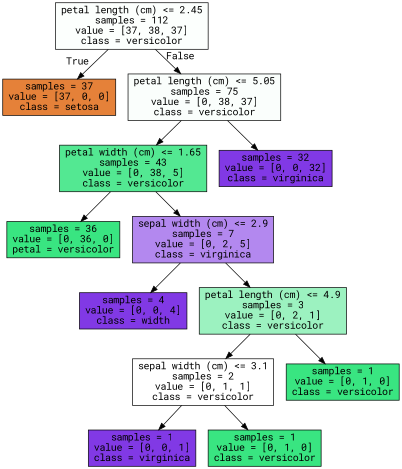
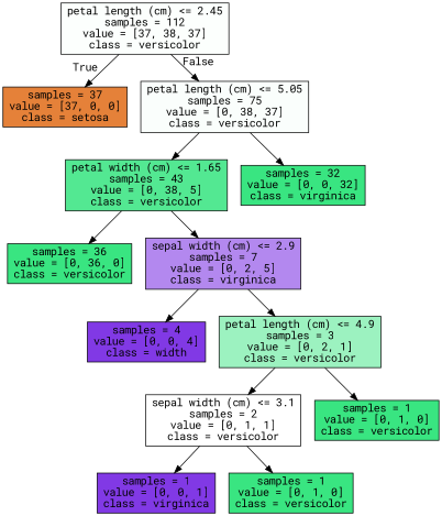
  digraph {
    fontname="Roboto Mono"
    node [color=black fillcolor="#8139e5" fontname="Roboto Mono" shape=box style=filled]
    edge [fontname="Roboto Mono"]
    n1 [fillcolor="#fcfffd" label="petal length (cm) <= 2.45\nsamples = 112\nvalue = [37, 38, 37]\nclass = versicolor"]
    n2 [fillcolor="#e58139" label="samples = 37\nvalue = [37, 0, 0]\nclass = setosa"]
    n3 [fillcolor="#fafefc" label="petal length (cm) <= 5.05\nsamples = 75\nvalue = [0, 38, 37]\nclass = versicolor"]
    n4 [fillcolor="#53e892" label="petal width (cm) <= 1.65\nsamples = 43\nvalue = [0, 38, 5]\nclass = versicolor"]
-   n5 [label="samples = 32\nvalue = [0, 0, 32]\nclass = virginica"]
-   n6 [fillcolor="#39e581" label="samples = 36\nvalue = [0, 36, 0]\npetal = versicolor"]
+   n5 [fillcolor="#39e581" label="samples = 32\nvalue = [0, 0, 32]\nclass = virginica"]
+   n6 [fillcolor="#39e581" label="samples = 36\nvalue = [0, 36, 0]\nclass = versicolor"]
    n7 [fillcolor="#b388ef" label="sepal width (cm) <= 2.9\nsamples = 7\nvalue = [0, 2, 5]\nclass = virginica"]
    n8 [label="samples = 4\nvalue = [0, 0, 4]\nclass = width"]
    n9 [fillcolor="#9cf2c0" label="petal length (cm) <= 4.9\nsamples = 3\nvalue = [0, 2, 1]\nclass = versicolor"]
    n10 [fillcolor="#ffffff" label="sepal width (cm) <= 3.1\nsamples = 2\nvalue = [0, 1, 1]\nclass = versicolor"]
    n11 [fillcolor="#39e581" label="samples = 1\nvalue = [0, 1, 0]\nclass = versicolor"]
    n12 [label="samples = 1\nvalue = [0, 0, 1]\nclass = virginica"]
    n13 [fillcolor="#39e581" label="samples = 1\nvalue = [0, 1, 0]\nclass = versicolor"]
    n1 -> n2 [headlabel=True labelangle=45 labeldistance=2.5]
    n1 -> n3 [headlabel=False labelangle=-45 labeldistance=2.5]
    n3 -> n4
    n3 -> n5
    n4 -> n6
    n4 -> n7
    n7 -> n8
    n7 -> n9
    n9 -> n10
    n9 -> n11
    n10 -> n12
    n10 -> n13
  }
